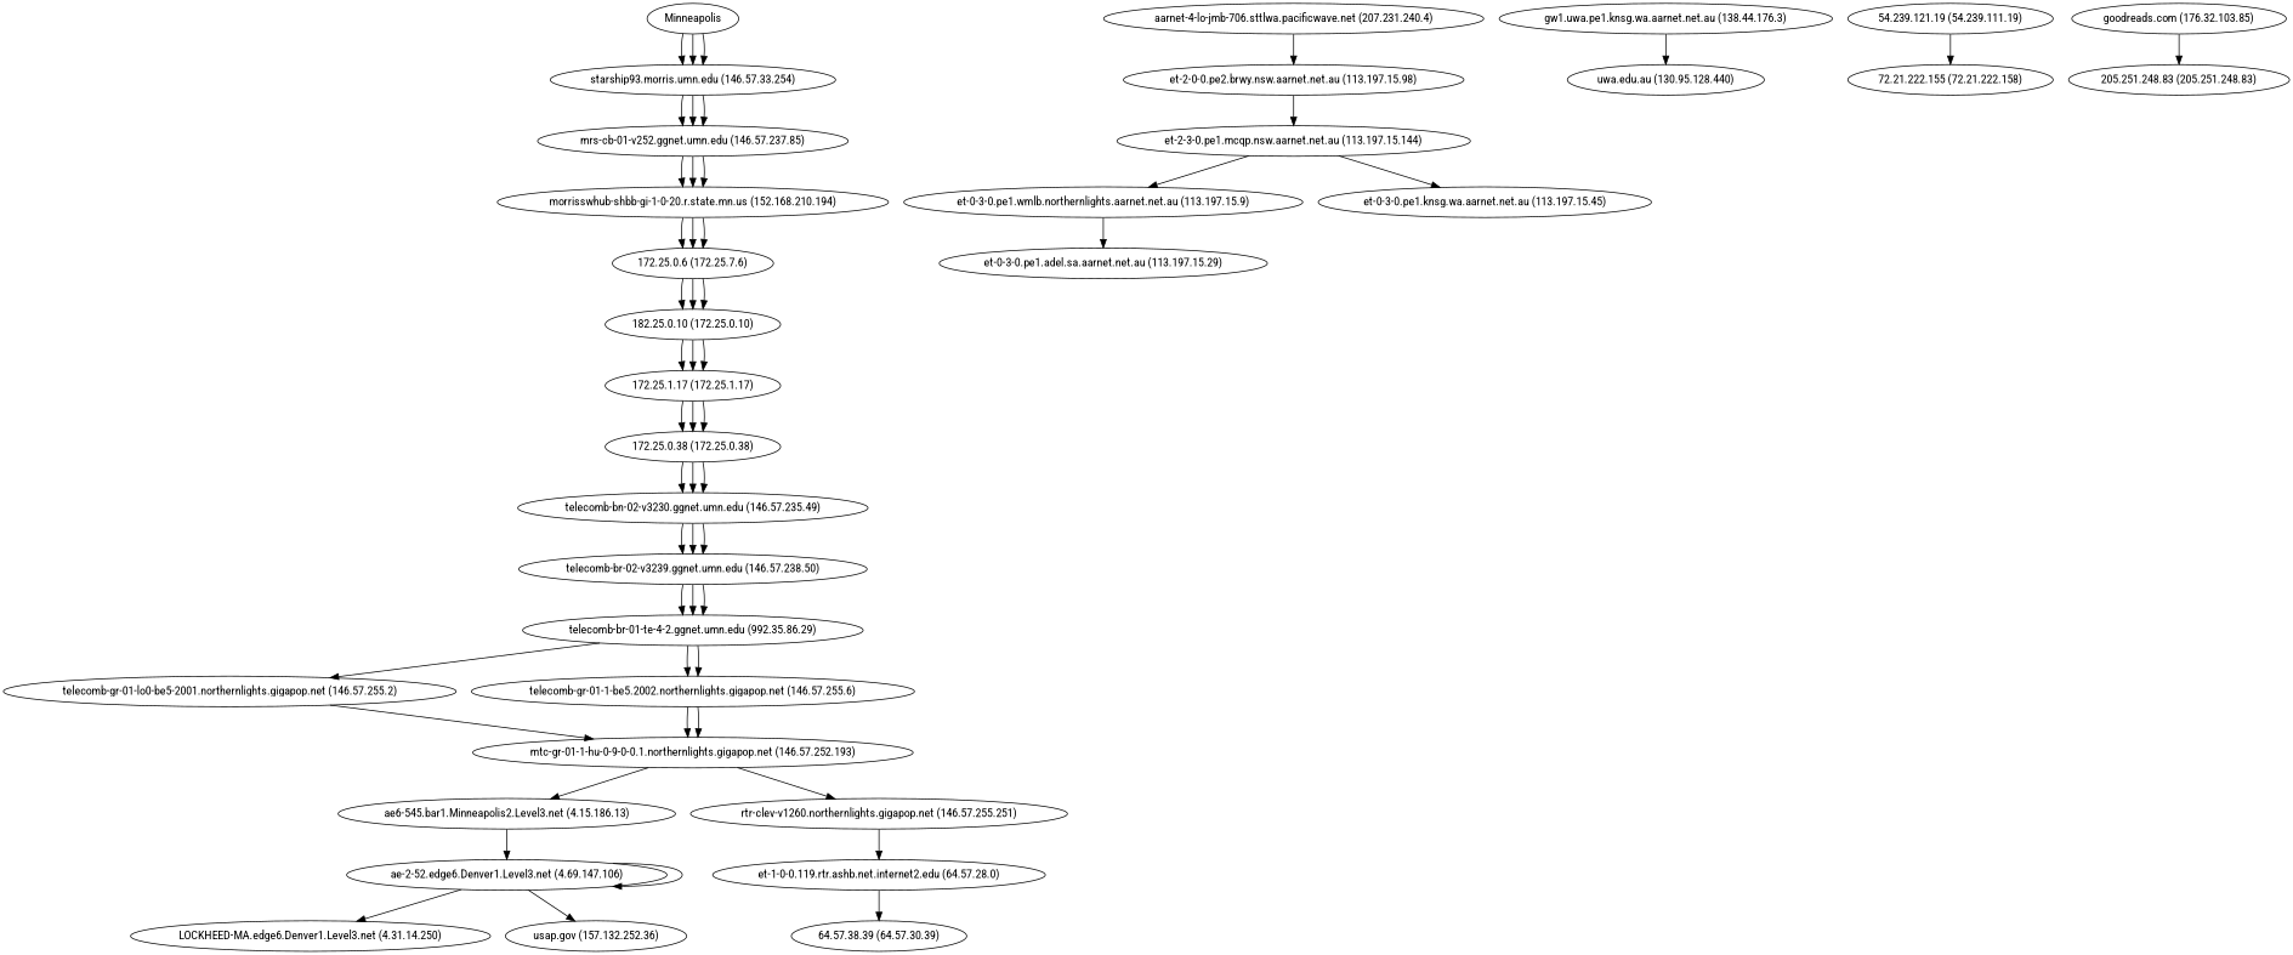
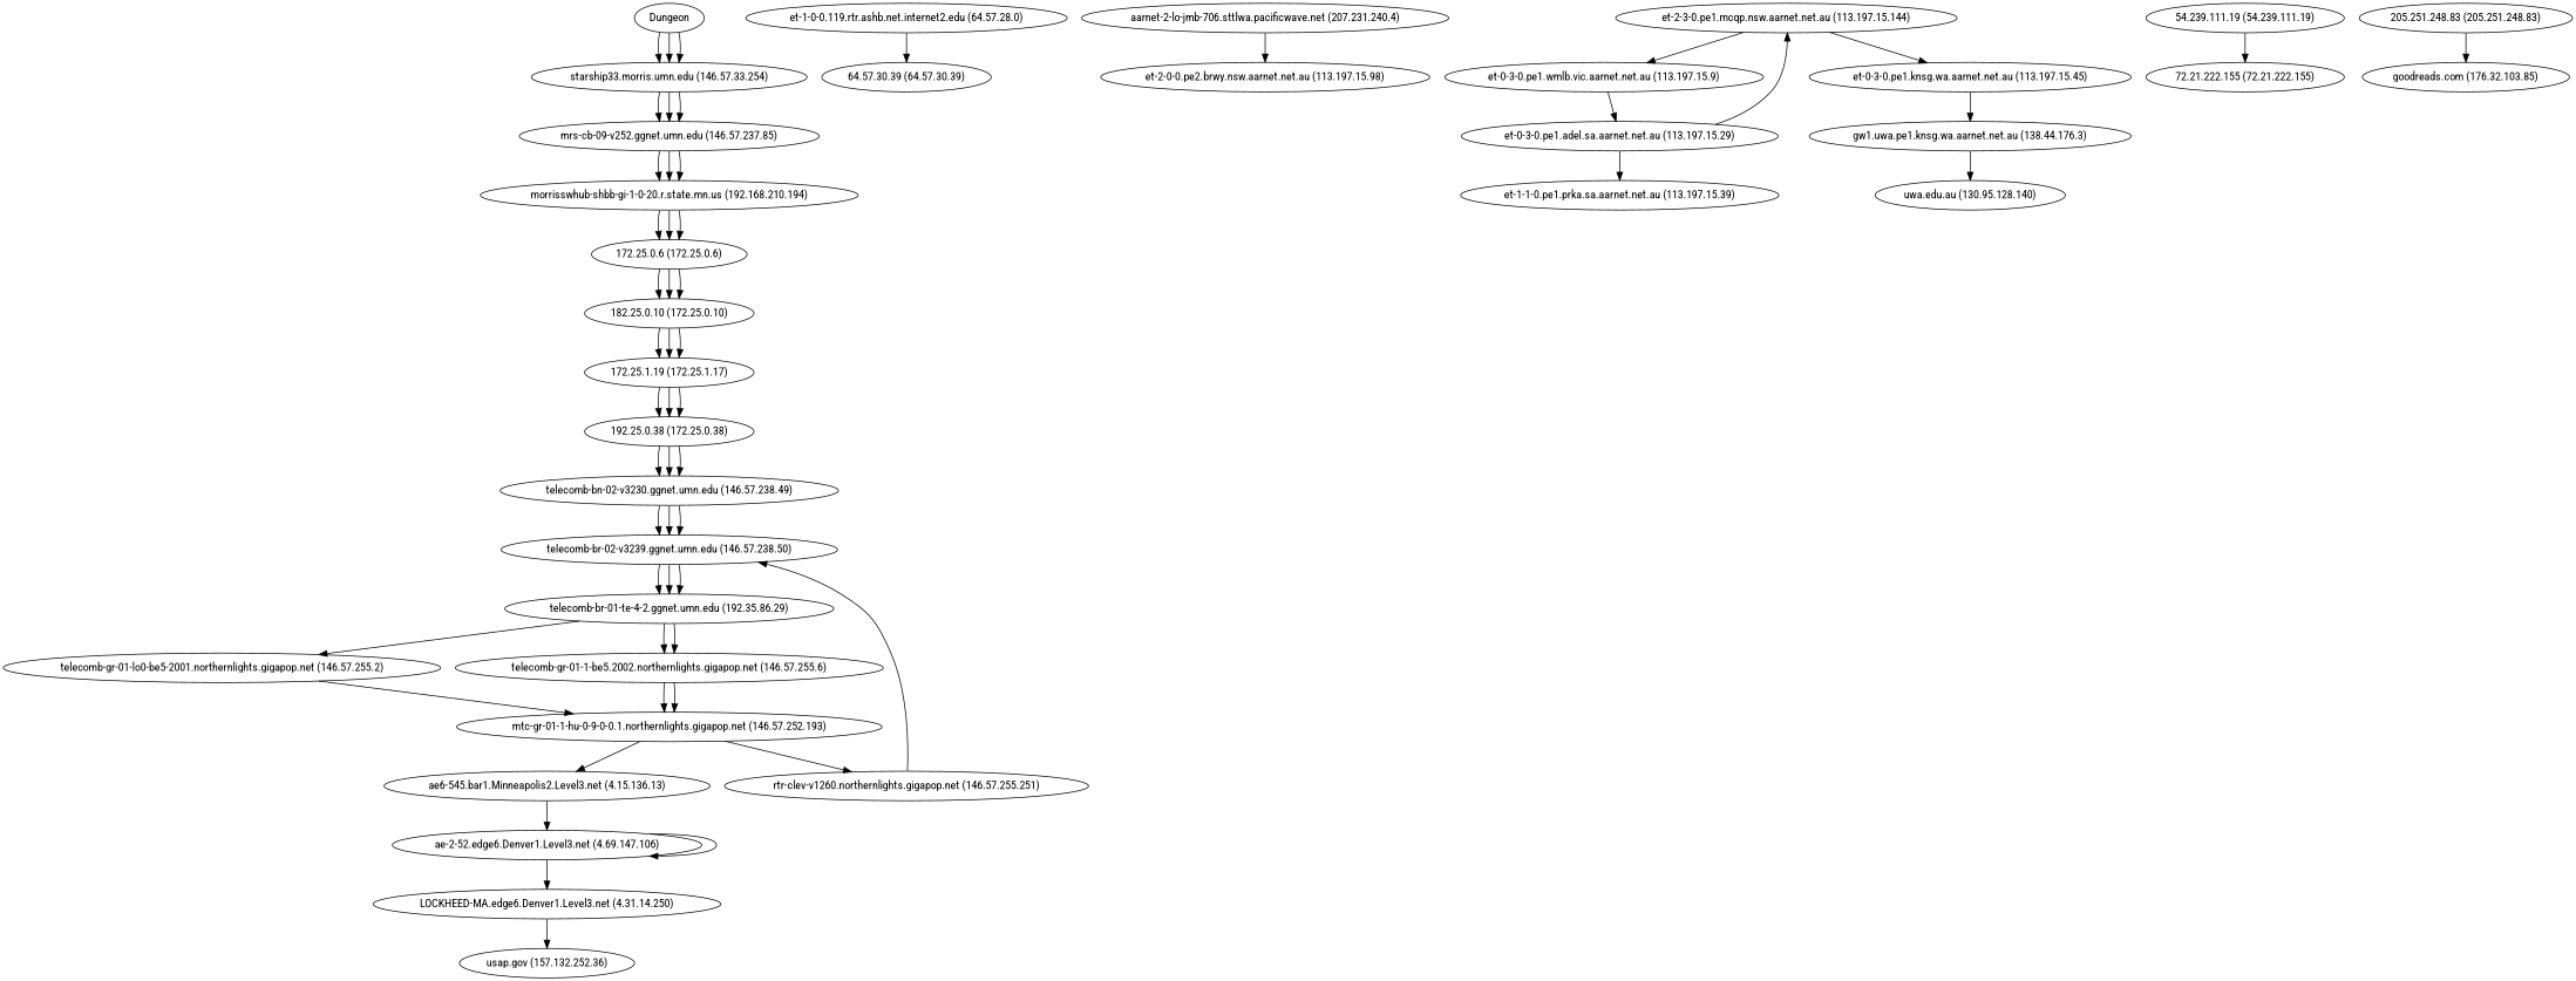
  digraph {
    fontname="Roboto Condensed"
    node [fontname="Roboto Condensed"]
    edge [fontname="Roboto Condensed"]
-   Dungeon [label=Minneapolis]
-   "starship33.morris.umn.edu (146.57.33.254)" [label="starship93.morris.umn.edu (146.57.33.254)"]
-   "mrs-cb-01-v252.ggnet.umn.edu (146.57.237.85)"
-   "morrisswhub-shbb-gi-1-0-20.r.state.mn.us (192.168.210.194)" [label="morrisswhub-shbb-gi-1-0-20.r.state.mn.us (152.168.210.194)"]
-   "172.25.0.6 (172.25.0.6)" [label="172.25.0.6 (172.25.7.6)"]
+   Dungeon
+   "starship33.morris.umn.edu (146.57.33.254)"
+   "mrs-cb-01-v252.ggnet.umn.edu (146.57.237.85)" [label="mrs-cb-09-v252.ggnet.umn.edu (146.57.237.85)"]
+   "morrisswhub-shbb-gi-1-0-20.r.state.mn.us (192.168.210.194)"
+   "172.25.0.6 (172.25.0.6)"
    n6 [label="182.25.0.10 (172.25.0.10)"]
-   "172.25.1.17 (172.25.1.17)"
-   "172.25.0.38 (172.25.0.38)"
-   "telecomb-bn-02-v3230.ggnet.umn.edu (146.57.238.49)" [label="telecomb-bn-02-v3230.ggnet.umn.edu (146.57.235.49)"]
+   "172.25.1.17 (172.25.1.17)" [label="172.25.1.19 (172.25.1.17)"]
+   "172.25.0.38 (172.25.0.38)" [label="192.25.0.38 (172.25.0.38)"]
+   "telecomb-bn-02-v3230.ggnet.umn.edu (146.57.238.49)"
    "telecomb-br-02-v3239.ggnet.umn.edu (146.57.238.50)"
-   "telecomb-br-01-te-4-2.ggnet.umn.edu (192.35.86.29)" [label="telecomb-br-01-te-4-2.ggnet.umn.edu (992.35.86.29)"]
+   "telecomb-br-01-te-4-2.ggnet.umn.edu (192.35.86.29)"
    "telecomb-gr-01-lo0-be5-2001.northernlights.gigapop.net (146.57.255.2)"
    "telecomb-gr-01-1-be5.2002.northernlights.gigapop.net (146.57.255.6)"
    "mtc-gr-01-1-hu-0-9-0-0.1.northernlights.gigapop.net (146.57.252.193)"
-   "ae6-545.bar1.Minneapolis2.Level3.net (4.15.186.13)"
+   "ae6-545.bar1.Minneapolis2.Level3.net (4.15.186.13)" [label="ae6-545.bar1.Minneapolis2.Level3.net (4.15.136.13)"]
    "rtr-clev-v1260.northernlights.gigapop.net (146.57.255.251)"
    "ae-2-52.edge6.Denver1.Level3.net (4.69.147.106)"
    "et-1-0-0.119.rtr.ashb.net.internet2.edu (64.57.28.0)"
    "LOCKHEED-MA.edge6.Denver1.Level3.net (4.31.14.250)"
    "usap.gov (157.132.252.36)"
-   "aarnet-2-lo-jmb-706.sttlwa.pacificwave.net (207.231.240.4)" [label="aarnet-4-lo-jmb-706.sttlwa.pacificwave.net (207.231.240.4)"]
+   "aarnet-2-lo-jmb-706.sttlwa.pacificwave.net (207.231.240.4)"
    "et-2-0-0.pe2.brwy.nsw.aarnet.net.au (113.197.15.98)"
    "et-2-3-0.pe1.mcqp.nsw.aarnet.net.au (113.197.15.144)"
-   "et-0-3-0.pe1.wmlb.vic.aarnet.net.au (113.197.15.9)" [label="et-0-3-0.pe1.wmlb.northernlights.aarnet.net.au (113.197.15.9)"]
+   "et-0-3-0.pe1.wmlb.vic.aarnet.net.au (113.197.15.9)"
    "et-0-3-0.pe1.knsg.wa.aarnet.net.au (113.197.15.45)"
    "et-0-3-0.pe1.adel.sa.aarnet.net.au (113.197.15.29)"
+   "et-1-1-0.pe1.prka.sa.aarnet.net.au (113.197.15.39)"
    "gw1.uwa.pe1.knsg.wa.aarnet.net.au (138.44.176.3)"
-   "uwa.edu.au (130.95.128.140)" [label="uwa.edu.au (130.95.128.440)"]
-   "64.57.30.39 (64.57.30.39)" [label="64.57.38.39 (64.57.30.39)"]
-   "54.239.111.19 (54.239.111.19)" [label="54.239.121.19 (54.239.111.19)"]
-   "72.21.222.155 (72.21.222.155)" [label="72.21.222.155 (72.21.222.158)"]
+   "uwa.edu.au (130.95.128.140)"
+   "64.57.30.39 (64.57.30.39)"
+   "54.239.111.19 (54.239.111.19)"
+   "72.21.222.155 (72.21.222.155)"
    "205.251.248.83 (205.251.248.83)"
    "goodreads.com (176.32.103.85)"
    Dungeon -> "starship33.morris.umn.edu (146.57.33.254)"
    Dungeon -> "starship33.morris.umn.edu (146.57.33.254)"
    Dungeon -> "starship33.morris.umn.edu (146.57.33.254)"
    "starship33.morris.umn.edu (146.57.33.254)" -> "mrs-cb-01-v252.ggnet.umn.edu (146.57.237.85)"
    "starship33.morris.umn.edu (146.57.33.254)" -> "mrs-cb-01-v252.ggnet.umn.edu (146.57.237.85)"
    "starship33.morris.umn.edu (146.57.33.254)" -> "mrs-cb-01-v252.ggnet.umn.edu (146.57.237.85)"
    "mrs-cb-01-v252.ggnet.umn.edu (146.57.237.85)" -> "morrisswhub-shbb-gi-1-0-20.r.state.mn.us (192.168.210.194)"
    "mrs-cb-01-v252.ggnet.umn.edu (146.57.237.85)" -> "morrisswhub-shbb-gi-1-0-20.r.state.mn.us (192.168.210.194)"
    "mrs-cb-01-v252.ggnet.umn.edu (146.57.237.85)" -> "morrisswhub-shbb-gi-1-0-20.r.state.mn.us (192.168.210.194)"
    "morrisswhub-shbb-gi-1-0-20.r.state.mn.us (192.168.210.194)" -> "172.25.0.6 (172.25.0.6)"
    "morrisswhub-shbb-gi-1-0-20.r.state.mn.us (192.168.210.194)" -> "172.25.0.6 (172.25.0.6)"
    "morrisswhub-shbb-gi-1-0-20.r.state.mn.us (192.168.210.194)" -> "172.25.0.6 (172.25.0.6)"
    "172.25.0.6 (172.25.0.6)" -> n6
    "172.25.0.6 (172.25.0.6)" -> n6
    "172.25.0.6 (172.25.0.6)" -> n6
    n6 -> "172.25.1.17 (172.25.1.17)"
    n6 -> "172.25.1.17 (172.25.1.17)"
    n6 -> "172.25.1.17 (172.25.1.17)"
    "172.25.1.17 (172.25.1.17)" -> "172.25.0.38 (172.25.0.38)"
    "172.25.1.17 (172.25.1.17)" -> "172.25.0.38 (172.25.0.38)"
    "172.25.1.17 (172.25.1.17)" -> "172.25.0.38 (172.25.0.38)"
    "172.25.0.38 (172.25.0.38)" -> "telecomb-bn-02-v3230.ggnet.umn.edu (146.57.238.49)"
    "172.25.0.38 (172.25.0.38)" -> "telecomb-bn-02-v3230.ggnet.umn.edu (146.57.238.49)"
    "172.25.0.38 (172.25.0.38)" -> "telecomb-bn-02-v3230.ggnet.umn.edu (146.57.238.49)"
    "telecomb-bn-02-v3230.ggnet.umn.edu (146.57.238.49)" -> "telecomb-br-02-v3239.ggnet.umn.edu (146.57.238.50)"
    "telecomb-bn-02-v3230.ggnet.umn.edu (146.57.238.49)" -> "telecomb-br-02-v3239.ggnet.umn.edu (146.57.238.50)"
    "telecomb-bn-02-v3230.ggnet.umn.edu (146.57.238.49)" -> "telecomb-br-02-v3239.ggnet.umn.edu (146.57.238.50)"
    "telecomb-br-02-v3239.ggnet.umn.edu (146.57.238.50)" -> "telecomb-br-01-te-4-2.ggnet.umn.edu (192.35.86.29)"
    "telecomb-br-02-v3239.ggnet.umn.edu (146.57.238.50)" -> "telecomb-br-01-te-4-2.ggnet.umn.edu (192.35.86.29)"
    "telecomb-br-02-v3239.ggnet.umn.edu (146.57.238.50)" -> "telecomb-br-01-te-4-2.ggnet.umn.edu (192.35.86.29)"
    "telecomb-br-01-te-4-2.ggnet.umn.edu (192.35.86.29)" -> "telecomb-gr-01-lo0-be5-2001.northernlights.gigapop.net (146.57.255.2)"
    "telecomb-br-01-te-4-2.ggnet.umn.edu (192.35.86.29)" -> "telecomb-gr-01-1-be5.2002.northernlights.gigapop.net (146.57.255.6)"
    "telecomb-br-01-te-4-2.ggnet.umn.edu (192.35.86.29)" -> "telecomb-gr-01-1-be5.2002.northernlights.gigapop.net (146.57.255.6)"
    "telecomb-gr-01-lo0-be5-2001.northernlights.gigapop.net (146.57.255.2)" -> "mtc-gr-01-1-hu-0-9-0-0.1.northernlights.gigapop.net (146.57.252.193)"
    "telecomb-gr-01-1-be5.2002.northernlights.gigapop.net (146.57.255.6)" -> "mtc-gr-01-1-hu-0-9-0-0.1.northernlights.gigapop.net (146.57.252.193)"
    "telecomb-gr-01-1-be5.2002.northernlights.gigapop.net (146.57.255.6)" -> "mtc-gr-01-1-hu-0-9-0-0.1.northernlights.gigapop.net (146.57.252.193)"
    "mtc-gr-01-1-hu-0-9-0-0.1.northernlights.gigapop.net (146.57.252.193)" -> "ae6-545.bar1.Minneapolis2.Level3.net (4.15.186.13)"
    "mtc-gr-01-1-hu-0-9-0-0.1.northernlights.gigapop.net (146.57.252.193)" -> "rtr-clev-v1260.northernlights.gigapop.net (146.57.255.251)"
    "ae6-545.bar1.Minneapolis2.Level3.net (4.15.186.13)" -> "ae-2-52.edge6.Denver1.Level3.net (4.69.147.106)"
-   "rtr-clev-v1260.northernlights.gigapop.net (146.57.255.251)" -> "et-1-0-0.119.rtr.ashb.net.internet2.edu (64.57.28.0)"
+   "rtr-clev-v1260.northernlights.gigapop.net (146.57.255.251)" -> "telecomb-br-02-v3239.ggnet.umn.edu (146.57.238.50)"
    "ae-2-52.edge6.Denver1.Level3.net (4.69.147.106)" -> "ae-2-52.edge6.Denver1.Level3.net (4.69.147.106)"
    "ae-2-52.edge6.Denver1.Level3.net (4.69.147.106)" -> "LOCKHEED-MA.edge6.Denver1.Level3.net (4.31.14.250)"
    "et-1-0-0.119.rtr.ashb.net.internet2.edu (64.57.28.0)" -> "64.57.30.39 (64.57.30.39)"
-   "ae-2-52.edge6.Denver1.Level3.net (4.69.147.106)" -> "usap.gov (157.132.252.36)"
+   "LOCKHEED-MA.edge6.Denver1.Level3.net (4.31.14.250)" -> "usap.gov (157.132.252.36)"
    "aarnet-2-lo-jmb-706.sttlwa.pacificwave.net (207.231.240.4)" -> "et-2-0-0.pe2.brwy.nsw.aarnet.net.au (113.197.15.98)"
-   "et-2-0-0.pe2.brwy.nsw.aarnet.net.au (113.197.15.98)" -> "et-2-3-0.pe1.mcqp.nsw.aarnet.net.au (113.197.15.144)"
+   "et-0-3-0.pe1.adel.sa.aarnet.net.au (113.197.15.29)" -> "et-2-3-0.pe1.mcqp.nsw.aarnet.net.au (113.197.15.144)"
    "et-2-3-0.pe1.mcqp.nsw.aarnet.net.au (113.197.15.144)" -> "et-0-3-0.pe1.wmlb.vic.aarnet.net.au (113.197.15.9)"
    "et-2-3-0.pe1.mcqp.nsw.aarnet.net.au (113.197.15.144)" -> "et-0-3-0.pe1.knsg.wa.aarnet.net.au (113.197.15.45)"
    "et-0-3-0.pe1.wmlb.vic.aarnet.net.au (113.197.15.9)" -> "et-0-3-0.pe1.adel.sa.aarnet.net.au (113.197.15.29)"
+   "et-0-3-0.pe1.knsg.wa.aarnet.net.au (113.197.15.45)" -> "gw1.uwa.pe1.knsg.wa.aarnet.net.au (138.44.176.3)"
+   "et-0-3-0.pe1.adel.sa.aarnet.net.au (113.197.15.29)" -> "et-1-1-0.pe1.prka.sa.aarnet.net.au (113.197.15.39)"
    "gw1.uwa.pe1.knsg.wa.aarnet.net.au (138.44.176.3)" -> "uwa.edu.au (130.95.128.140)"
    "54.239.111.19 (54.239.111.19)" -> "72.21.222.155 (72.21.222.155)"
-   "goodreads.com (176.32.103.85)" -> "205.251.248.83 (205.251.248.83)"
+   "205.251.248.83 (205.251.248.83)" -> "goodreads.com (176.32.103.85)"
  }
